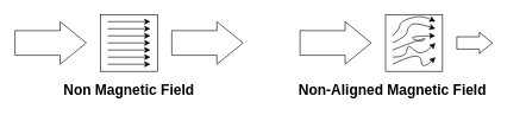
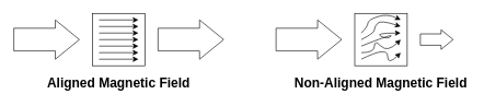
  <mxCell id="0" />
  <mxCell id="1" parent="0" />
  <mxCell id="2" value="" style="rounded=0;whiteSpace=wrap;html=1;" vertex="1" parent="1"><mxGeometry x="140" y="20" width="80" height="80" as="geometry" /></mxCell>
  <mxCell id="3" value="" style="rounded=0;whiteSpace=wrap;html=1;" vertex="1" parent="1"><mxGeometry x="540" y="20" width="80" height="80" as="geometry" /></mxCell>
  <mxCell id="4" value="" style="shape=singleArrow;whiteSpace=wrap;html=1;arrowWidth=0.578;arrowSize=0.367;" vertex="1" parent="1"><mxGeometry x="20" y="30" width="100" height="60" as="geometry" /></mxCell>
  <mxCell id="5" value="" style="shape=singleArrow;whiteSpace=wrap;html=1;arrowWidth=0.578;arrowSize=0.367;" vertex="1" parent="1"><mxGeometry x="240" y="30" width="100" height="60" as="geometry" /></mxCell>
  <mxCell id="6" value="" style="endArrow=classic;html=1;entryX=0.875;entryY=0.25;entryDx=0;entryDy=0;entryPerimeter=0;" edge="1" parent="1" target="2"><mxGeometry width="50" height="50" relative="1" as="geometry"><mxPoint x="150" y="40" as="sourcePoint" /><mxPoint x="270" y="90" as="targetPoint" /></mxGeometry></mxCell>
  <mxCell id="7" value="" style="endArrow=classic;html=1;" edge="1" parent="1"><mxGeometry width="50" height="50" relative="1" as="geometry"><mxPoint x="150" y="50" as="sourcePoint" /><mxPoint x="210" y="50" as="targetPoint" /></mxGeometry></mxCell>
  <mxCell id="8" value="" style="endArrow=classic;html=1;exitX=0.125;exitY=0.5;exitDx=0;exitDy=0;entryX=0.875;entryY=0.5;entryDx=0;entryDy=0;exitPerimeter=0;entryPerimeter=0;" edge="1" parent="1" source="2" target="2"><mxGeometry width="50" height="50" relative="1" as="geometry"><mxPoint x="160" y="60" as="sourcePoint" /><mxPoint x="240" y="60" as="targetPoint" /></mxGeometry></mxCell>
  <mxCell id="9" value="" style="endArrow=classic;html=1;exitX=0.125;exitY=0.625;exitDx=0;exitDy=0;exitPerimeter=0;" edge="1" parent="1" source="2"><mxGeometry width="50" height="50" relative="1" as="geometry"><mxPoint x="170" y="70" as="sourcePoint" /><mxPoint x="210" y="70" as="targetPoint" /></mxGeometry></mxCell>
  <mxCell id="10" value="" style="endArrow=classic;html=1;exitX=0.125;exitY=0.75;exitDx=0;exitDy=0;entryX=0.875;entryY=0.75;entryDx=0;entryDy=0;entryPerimeter=0;exitPerimeter=0;" edge="1" parent="1" source="2" target="2"><mxGeometry width="50" height="50" relative="1" as="geometry"><mxPoint x="180" y="80" as="sourcePoint" /><mxPoint x="260" y="80" as="targetPoint" /></mxGeometry></mxCell>
  <mxCell id="11" value="" style="endArrow=classic;html=1;exitX=0.125;exitY=0.875;exitDx=0;exitDy=0;exitPerimeter=0;" edge="1" parent="1" source="2"><mxGeometry width="50" height="50" relative="1" as="geometry"><mxPoint x="160" y="90" as="sourcePoint" /><mxPoint x="210" y="90" as="targetPoint" /></mxGeometry></mxCell>
  <mxCell id="12" value="" style="endArrow=classic;html=1;exitX=0.125;exitY=0.125;exitDx=0;exitDy=0;entryX=0.875;entryY=0.125;entryDx=0;entryDy=0;entryPerimeter=0;exitPerimeter=0;" edge="1" parent="1" source="2" target="2"><mxGeometry width="50" height="50" relative="1" as="geometry"><mxPoint x="170" y="100" as="sourcePoint" /><mxPoint x="230" y="100" as="targetPoint" /></mxGeometry></mxCell>
- <mxCell id="13" value="&lt;font style=&quot;font-size: 20px&quot;&gt;&lt;b&gt;Non Magnetic Field&lt;/b&gt;&lt;/font&gt;" style="text;html=1;strokeColor=none;fillColor=none;align=center;verticalAlign=middle;whiteSpace=wrap;rounded=0;" vertex="1" parent="1"><mxGeometry x="65" y="110" width="230" height="30" as="geometry" /></mxCell>
+ <mxCell id="13" value="&lt;font style=&quot;font-size: 20px&quot;&gt;&lt;b&gt;Aligned Magnetic Field&lt;/b&gt;&lt;/font&gt;" style="text;html=1;strokeColor=none;fillColor=none;align=center;verticalAlign=middle;whiteSpace=wrap;rounded=0;" vertex="1" parent="1"><mxGeometry x="65" y="110" width="230" height="30" as="geometry" /></mxCell>
  <mxCell id="14" value="" style="shape=singleArrow;whiteSpace=wrap;html=1;arrowWidth=0.578;arrowSize=0.367;" vertex="1" parent="1"><mxGeometry x="420" y="30" width="100" height="60" as="geometry" /></mxCell>
  <mxCell id="15" value="" style="shape=singleArrow;whiteSpace=wrap;html=1;arrowWidth=0.578;arrowSize=0.367;" vertex="1" parent="1"><mxGeometry x="640" y="45" width="50" height="30" as="geometry" /></mxCell>
  <mxCell id="16" value="" style="curved=1;endArrow=classic;html=1;fontSize=20;exitX=0.125;exitY=0.5;exitDx=0;exitDy=0;exitPerimeter=0;entryX=0.875;entryY=0.25;entryDx=0;entryDy=0;entryPerimeter=0;" edge="1" parent="1" source="3" target="3"><mxGeometry width="50" height="50" relative="1" as="geometry"><mxPoint x="550" y="80" as="sourcePoint" /><mxPoint x="600" y="30" as="targetPoint" /><Array as="points"><mxPoint x="570" y="50" /><mxPoint x="570" y="40" /><mxPoint x="580" y="30" /></Array></mxGeometry></mxCell>
  <mxCell id="17" value="" style="curved=1;endArrow=classic;html=1;fontSize=20;exitX=0.125;exitY=0.625;exitDx=0;exitDy=0;exitPerimeter=0;entryX=0.875;entryY=0.375;entryDx=0;entryDy=0;entryPerimeter=0;" edge="1" parent="1" source="3" target="3"><mxGeometry width="50" height="50" relative="1" as="geometry"><mxPoint x="560" y="70" as="sourcePoint" /><mxPoint x="610" y="40" as="targetPoint" /><Array as="points"><mxPoint x="600" y="50" /><mxPoint x="590" y="60" /><mxPoint x="570" y="50" /></Array></mxGeometry></mxCell>
  <mxCell id="18" value="" style="curved=1;endArrow=classic;html=1;fontSize=20;exitX=0.125;exitY=0.875;exitDx=0;exitDy=0;exitPerimeter=0;" edge="1" parent="1" source="3"><mxGeometry width="50" height="50" relative="1" as="geometry"><mxPoint x="560" y="80" as="sourcePoint" /><mxPoint x="610" y="80" as="targetPoint" /><Array as="points"><mxPoint x="590" y="70" /><mxPoint x="590" y="100" /></Array></mxGeometry></mxCell>
  <mxCell id="19" value="" style="curved=1;endArrow=classic;html=1;fontSize=20;exitX=0.125;exitY=0.75;exitDx=0;exitDy=0;exitPerimeter=0;entryX=0.875;entryY=0.5;entryDx=0;entryDy=0;entryPerimeter=0;" edge="1" parent="1" source="3" target="3"><mxGeometry width="50" height="50" relative="1" as="geometry"><mxPoint x="560" y="90" as="sourcePoint" /><mxPoint x="620" y="90" as="targetPoint" /><Array as="points"><mxPoint x="570" y="80" /><mxPoint x="570" y="60" /><mxPoint x="590" y="80" /></Array></mxGeometry></mxCell>
  <mxCell id="20" value="" style="curved=1;endArrow=classic;html=1;fontSize=20;exitX=0.125;exitY=0.375;exitDx=0;exitDy=0;exitPerimeter=0;entryX=0.875;entryY=0.125;entryDx=0;entryDy=0;entryPerimeter=0;" edge="1" parent="1" source="3" target="3"><mxGeometry width="50" height="50" relative="1" as="geometry"><mxPoint x="560" y="70" as="sourcePoint" /><mxPoint x="620" y="40" as="targetPoint" /><Array as="points"><mxPoint x="560" y="40" /><mxPoint x="560" y="30" /><mxPoint x="590" y="20" /></Array></mxGeometry></mxCell>
- <mxCell id="21" value="&lt;font style=&quot;font-size: 20px&quot;&gt;&lt;b&gt;Non-Aligned Magnetic Field&lt;/b&gt;&lt;/font&gt;" style="text;html=1;strokeColor=none;fillColor=none;align=center;verticalAlign=middle;whiteSpace=wrap;rounded=0;" vertex="1" parent="1"><mxGeometry x="415" y="110" width="270" height="30" as="geometry" /></mxCell>
+ <mxCell id="21" value="&lt;font style=&quot;font-size: 20px&quot;&gt;&lt;b&gt;Non-Aligned Magnetic Field&lt;/b&gt;&lt;/font&gt;" style="text;html=1;strokeColor=none;fillColor=none;align=center;verticalAlign=middle;whiteSpace=wrap;rounded=0;" vertex="1" parent="1"><mxGeometry x="445" y="110" width="270" height="30" as="geometry" /></mxCell>
